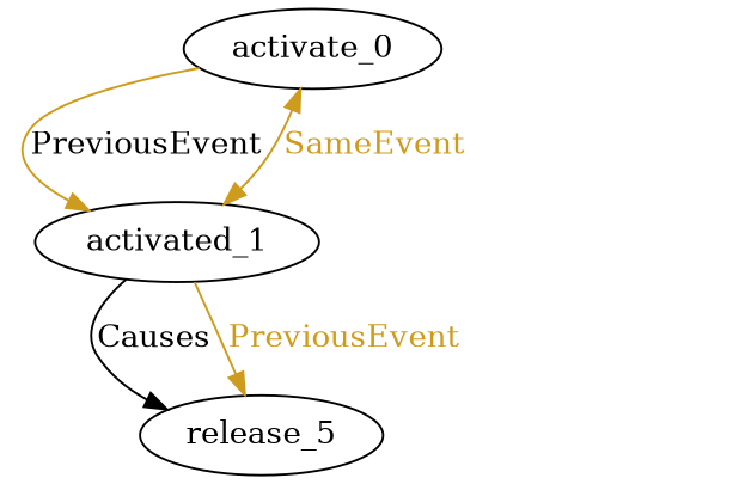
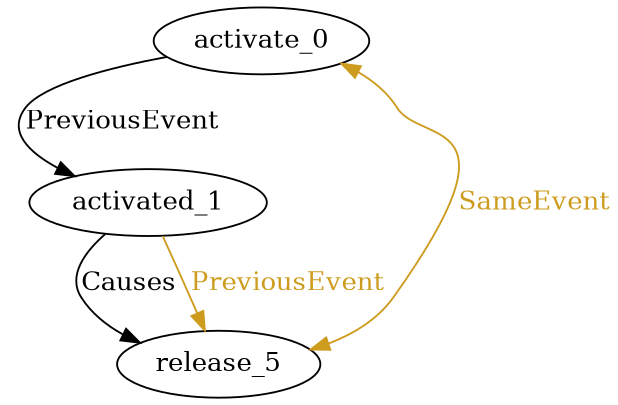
  digraph {
    rankdir=TB
    edge [color=Black fontcolor=black]
    n1 [label=activate_0]
    n2 [label=activated_1]
    n3 [label=release_5]
-   n1 -> n2 [color=goldenrod3 label=PreviousEvent]
-   n1 -> n2 [color=goldenrod3 dir=both fontcolor=goldenrod3 label=SameEvent]
+   n1 -> n2 [label=PreviousEvent]
+   n1 -> n3 [color=goldenrod3 dir=both fontcolor=goldenrod3 label=SameEvent]
    n2 -> n3 [label=Causes]
    n2 -> n3 [color=goldenrod3 fontcolor=goldenrod3 label=PreviousEvent]
  }
